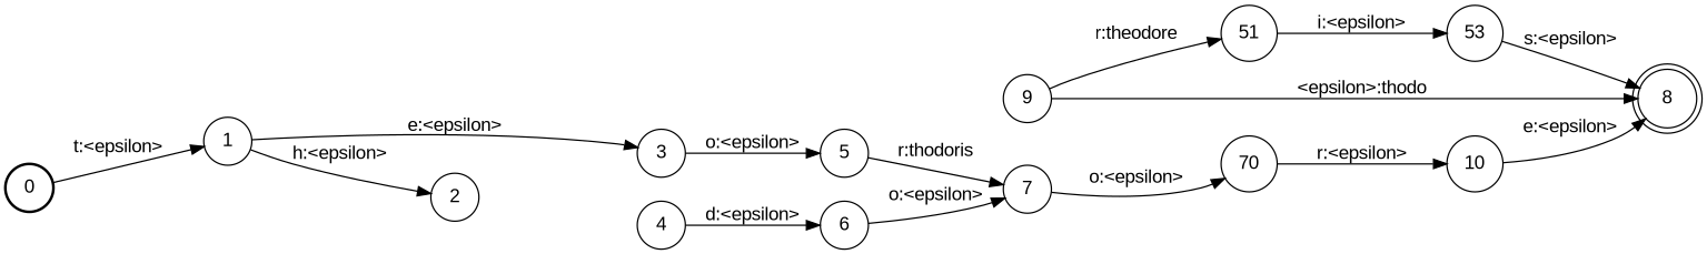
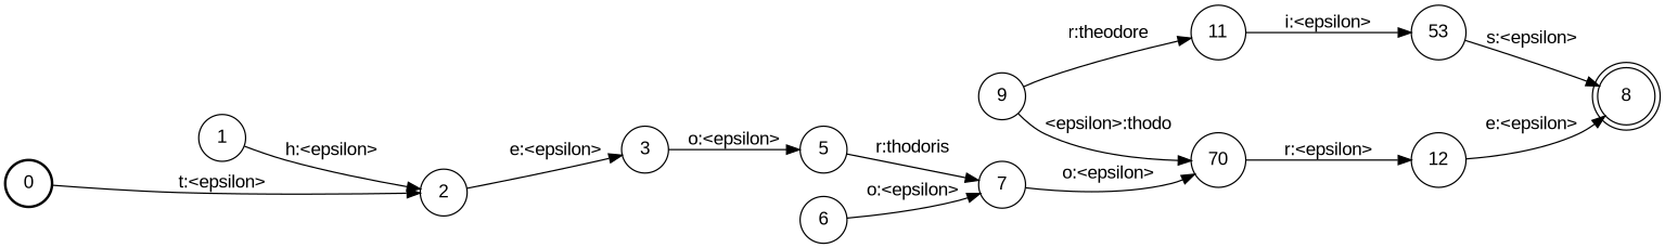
  digraph {
    fontname="Liberation Sans"
    nodesep=0.25
    rankdir=LR
    ranksep=0.4
    node [fontname="Liberation Sans" fontsize=14 shape=circle style=solid]
    edge [fontname="Liberation Sans" fontsize=14]
    n1 [label=0 style=bold]
    n2 [label=1]
    n3 [label=2]
    n4 [label=3]
    n5 [label=5]
-   n6 [label=4]
    n7 [label=6]
    n8 [label=7]
    n9 [label=70]
    n10 [label=8 shape=doublecircle]
    n11 [label=9]
-   n12 [label=51]
-   n13 [label=10]
+   n12 [label=11]
+   n13 [label=12]
    n14 [label=53]
-   n1 -> n2 [label="t:<epsilon>"]
+   n1 -> n3 [label="t:<epsilon>"]
    n2 -> n3 [label="h:<epsilon>"]
-   n2 -> n4 [label="e:<epsilon>"]
+   n3 -> n4 [label="e:<epsilon>"]
    n4 -> n5 [label="o:<epsilon>"]
    n5 -> n8 [label="r:thodoris"]
-   n6 -> n7 [label="d:<epsilon>"]
    n7 -> n8 [label="o:<epsilon>"]
    n8 -> n9 [label="o:<epsilon>"]
    n9 -> n13 [label="r:<epsilon>"]
-   n11 -> n10 [label="<epsilon>:thodo"]
+   n11 -> n9 [label="<epsilon>:thodo"]
    n11 -> n12 [label="r:theodore"]
    n12 -> n14 [label="i:<epsilon>"]
    n13 -> n10 [label="e:<epsilon>"]
    n14 -> n10 [label="s:<epsilon>"]
  }
